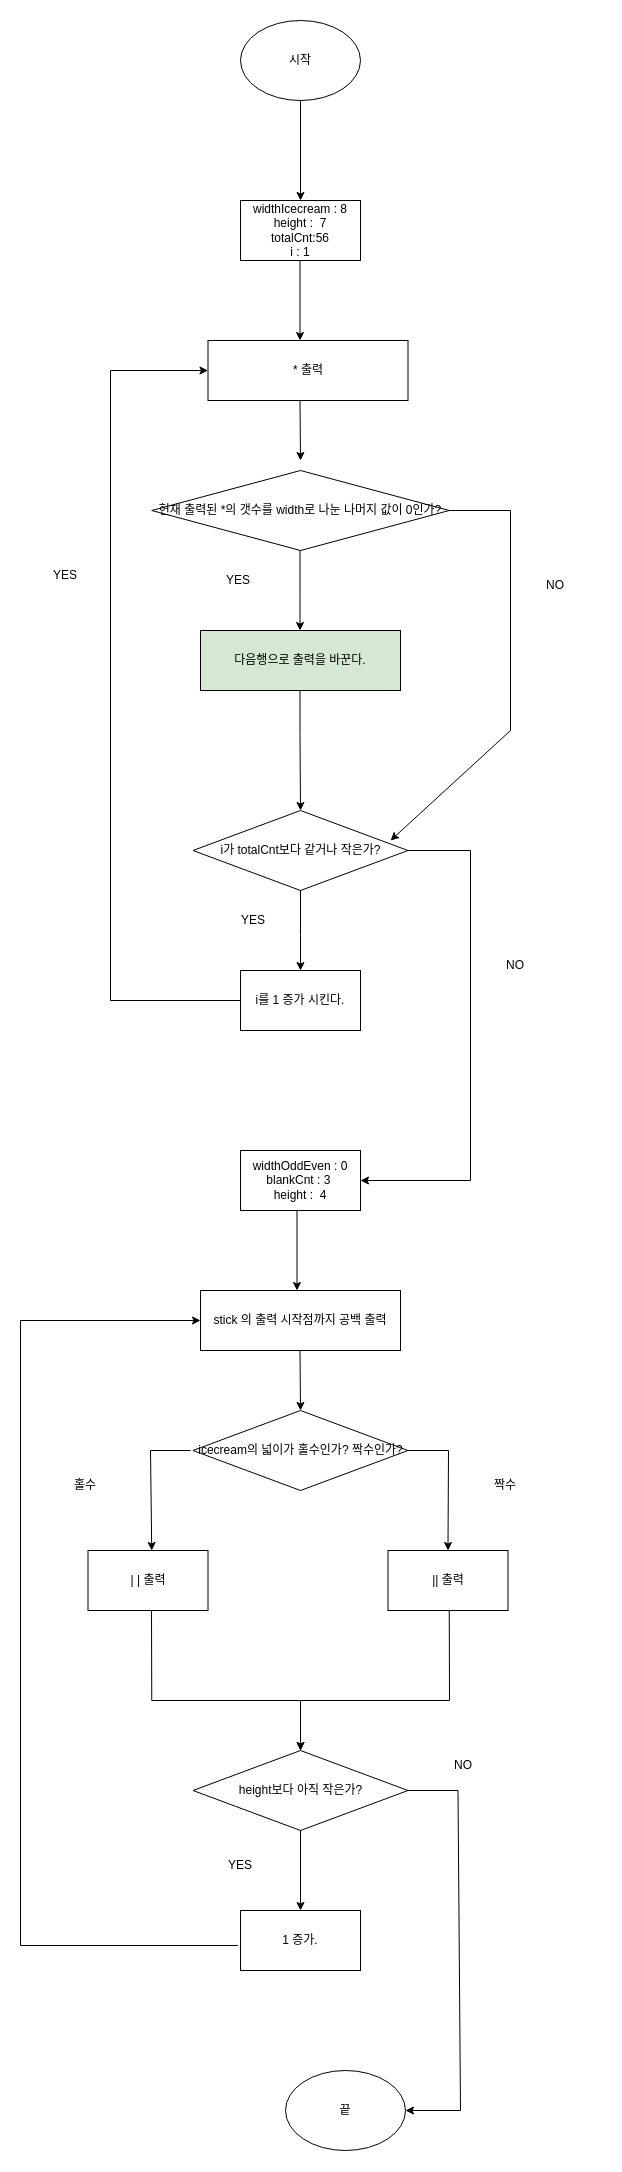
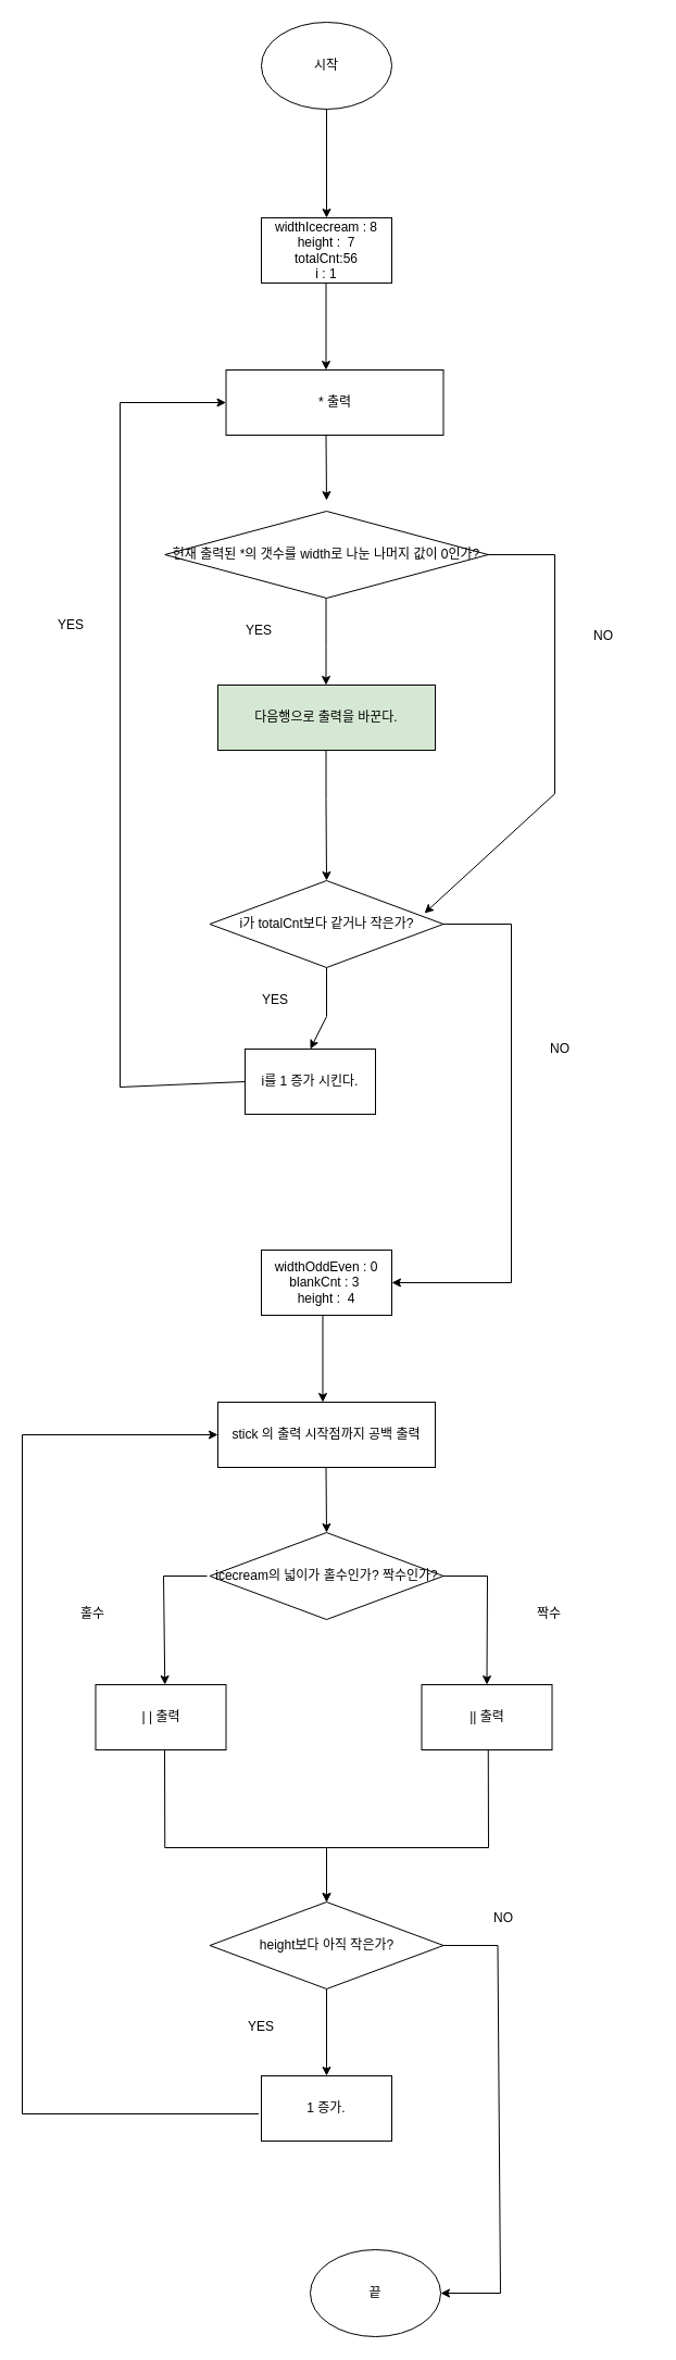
  <mxCell id="0" />
  <mxCell id="1" parent="0" />
  <mxCell id="2" value="시작" style="ellipse;whiteSpace=wrap;html=1;" parent="1" vertex="1"><mxGeometry x="240" y="20" width="120" height="80" as="geometry" /></mxCell>
  <mxCell id="3" value="widthIcecream : 8&lt;br&gt;height :&amp;nbsp; 7&lt;br&gt;totalCnt:56&lt;br&gt;i : 1" style="rounded=0;whiteSpace=wrap;html=1;" parent="1" vertex="1"><mxGeometry x="240" y="200" width="120" height="60" as="geometry" /></mxCell>
  <mxCell id="4" value="" style="endArrow=classic;html=1;rounded=0;exitX=0.5;exitY=1;exitDx=0;exitDy=0;" parent="1" source="2" edge="1"><mxGeometry width="50" height="50" relative="1" as="geometry"><mxPoint x="300" y="160" as="sourcePoint" /><mxPoint x="300" y="200" as="targetPoint" /></mxGeometry></mxCell>
  <mxCell id="5" value="i가 totalCnt보다 같거나 작은가?" style="rhombus;whiteSpace=wrap;html=1;" parent="1" vertex="1"><mxGeometry x="192.5" y="810" width="215" height="80" as="geometry" /></mxCell>
  <mxCell id="6" value="* 출력" style="rounded=0;whiteSpace=wrap;html=1;" parent="1" vertex="1"><mxGeometry x="207.5" y="340" width="200" height="60" as="geometry" /></mxCell>
  <mxCell id="7" value="" style="endArrow=classic;html=1;rounded=0;" parent="1" edge="1"><mxGeometry width="50" height="50" relative="1" as="geometry"><mxPoint x="299.5" y="260" as="sourcePoint" /><mxPoint x="299.5" y="340" as="targetPoint" /></mxGeometry></mxCell>
- <mxCell id="8" value="i를 1 증가 시킨다." style="rounded=0;whiteSpace=wrap;html=1;" parent="1" vertex="1"><mxGeometry x="240" y="970" width="120" height="60" as="geometry" /></mxCell>
+ <mxCell id="8" value="i를 1 증가 시킨다." style="rounded=0;whiteSpace=wrap;html=1;" parent="1" vertex="1"><mxGeometry x="225" y="965" width="120" height="60" as="geometry" /></mxCell>
  <mxCell id="9" value="" style="endArrow=classic;html=1;rounded=0;" parent="1" edge="1"><mxGeometry width="50" height="50" relative="1" as="geometry"><mxPoint x="299.5" y="400" as="sourcePoint" /><mxPoint x="300" y="460" as="targetPoint" /></mxGeometry></mxCell>
  <mxCell id="10" value="" style="endArrow=classic;html=1;rounded=0;entryX=0.5;entryY=0;entryDx=0;entryDy=0;" parent="1" source="5" target="8" edge="1"><mxGeometry width="50" height="50" relative="1" as="geometry"><mxPoint x="299.5" y="905" as="sourcePoint" /><mxPoint x="300" y="955" as="targetPoint" /><Array as="points"><mxPoint x="300" y="935" /></Array></mxGeometry></mxCell>
  <mxCell id="11" value="YES" style="text;html=1;strokeColor=none;fillColor=none;align=center;verticalAlign=middle;whiteSpace=wrap;rounded=0;" parent="1" vertex="1"><mxGeometry x="207.5" y="905" width="90" height="30" as="geometry" /></mxCell>
  <mxCell id="12" value="" style="endArrow=classic;html=1;rounded=0;exitX=1;exitY=0.5;exitDx=0;exitDy=0;entryX=1;entryY=0.5;entryDx=0;entryDy=0;" parent="1" source="5" target="13" edge="1"><mxGeometry width="50" height="50" relative="1" as="geometry"><mxPoint x="540" y="1180" as="sourcePoint" /><mxPoint x="400" y="1180" as="targetPoint" /><Array as="points"><mxPoint x="470" y="850" /><mxPoint x="470" y="1180" /></Array></mxGeometry></mxCell>
  <mxCell id="13" value="widthOddEven : 0&lt;br&gt;blankCnt : 3&amp;nbsp;&lt;br&gt;height :&amp;nbsp; 4" style="rounded=0;whiteSpace=wrap;html=1;" parent="1" vertex="1"><mxGeometry x="240" y="1150" width="120" height="60" as="geometry" /></mxCell>
  <mxCell id="14" value="NO" style="text;html=1;strokeColor=none;fillColor=none;align=center;verticalAlign=middle;whiteSpace=wrap;rounded=0;" parent="1" vertex="1"><mxGeometry x="470" y="950" width="90" height="30" as="geometry" /></mxCell>
  <mxCell id="15" value="height보다 아직 작은가?" style="rhombus;whiteSpace=wrap;html=1;" parent="1" vertex="1"><mxGeometry x="192.5" y="1750" width="215" height="80" as="geometry" /></mxCell>
  <mxCell id="16" value="stick 의 출력 시작점까지 공백 출력" style="rounded=0;whiteSpace=wrap;html=1;" parent="1" vertex="1"><mxGeometry x="200" y="1290" width="200" height="60" as="geometry" /></mxCell>
  <mxCell id="17" value="1 증가." style="rounded=0;whiteSpace=wrap;html=1;" parent="1" vertex="1"><mxGeometry x="240" y="1910" width="120" height="60" as="geometry" /></mxCell>
  <mxCell id="18" value="" style="endArrow=classic;html=1;rounded=0;entryX=0;entryY=0.5;entryDx=0;entryDy=0;" parent="1" edge="1" target="16"><mxGeometry width="50" height="50" relative="1" as="geometry"><mxPoint x="237.5" y="1945" as="sourcePoint" /><mxPoint x="297.5" y="1585" as="targetPoint" /><Array as="points"><mxPoint x="20" y="1945" /><mxPoint x="20" y="1320" /></Array></mxGeometry></mxCell>
  <mxCell id="19" value="" style="endArrow=classic;html=1;rounded=0;" parent="1" edge="1"><mxGeometry width="50" height="50" relative="1" as="geometry"><mxPoint x="299.5" y="1350" as="sourcePoint" /><mxPoint x="300" y="1410" as="targetPoint" /></mxGeometry></mxCell>
  <mxCell id="20" value="" style="endArrow=classic;html=1;rounded=0;entryX=0.5;entryY=0;entryDx=0;entryDy=0;" parent="1" source="15" target="17" edge="1"><mxGeometry width="50" height="50" relative="1" as="geometry"><mxPoint x="287" y="1845" as="sourcePoint" /><mxPoint x="287.5" y="1895" as="targetPoint" /><Array as="points" /></mxGeometry></mxCell>
  <mxCell id="21" value="YES" style="text;html=1;strokeColor=none;fillColor=none;align=center;verticalAlign=middle;whiteSpace=wrap;rounded=0;" parent="1" vertex="1"><mxGeometry x="195" y="1850" width="90" height="30" as="geometry" /></mxCell>
  <mxCell id="22" value="" style="endArrow=classic;html=1;rounded=0;exitX=1;exitY=0.5;exitDx=0;exitDy=0;entryX=1;entryY=0.5;entryDx=0;entryDy=0;" parent="1" source="15" edge="1" target="25"><mxGeometry width="50" height="50" relative="1" as="geometry"><mxPoint x="527.5" y="2120" as="sourcePoint" /><mxPoint x="347.5" y="2120" as="targetPoint" /><Array as="points"><mxPoint x="457.5" y="1790" /><mxPoint x="460" y="2110" /></Array></mxGeometry></mxCell>
  <mxCell id="23" value="NO" style="text;html=1;strokeColor=none;fillColor=none;align=center;verticalAlign=middle;whiteSpace=wrap;rounded=0;" parent="1" vertex="1"><mxGeometry x="417.5" y="1750" width="90" height="30" as="geometry" /></mxCell>
  <mxCell id="24" value="" style="endArrow=classic;html=1;rounded=0;" parent="1" edge="1"><mxGeometry width="50" height="50" relative="1" as="geometry"><mxPoint x="296.5" y="1210" as="sourcePoint" /><mxPoint x="296.5" y="1290" as="targetPoint" /></mxGeometry></mxCell>
  <mxCell id="25" value="끝" style="ellipse;whiteSpace=wrap;html=1;" parent="1" vertex="1"><mxGeometry x="285" y="2070" width="120" height="80" as="geometry" /></mxCell>
  <mxCell id="26" value="현재 출력된 *의 갯수를 width로 나눈 나머지 값이 0인가?" style="rhombus;whiteSpace=wrap;html=1;" parent="1" vertex="1"><mxGeometry x="151.25" y="470" width="297.5" height="80" as="geometry" /></mxCell>
  <mxCell id="27" value="YES" style="text;html=1;strokeColor=none;fillColor=none;align=center;verticalAlign=middle;whiteSpace=wrap;rounded=0;" vertex="1" parent="1"><mxGeometry x="192.5" y="565" width="90" height="30" as="geometry" /></mxCell>
  <mxCell id="28" value="" style="endArrow=classic;html=1;rounded=0;entryX=0.5;entryY=0;entryDx=0;entryDy=0;" edge="1" parent="1"><mxGeometry width="50" height="50" relative="1" as="geometry"><mxPoint x="299.5" y="550" as="sourcePoint" /><mxPoint x="299.5" y="630" as="targetPoint" /><Array as="points"><mxPoint x="299.5" y="595" /></Array></mxGeometry></mxCell>
  <mxCell id="29" value="다음행으로 출력을 바꾼다." style="rounded=0;whiteSpace=wrap;html=1;fillColor=#d5e8d4;" vertex="1" parent="1"><mxGeometry x="200" y="630" width="200" height="60" as="geometry" /></mxCell>
  <mxCell id="30" value="" style="endArrow=classic;html=1;rounded=0;exitX=1;exitY=0.5;exitDx=0;exitDy=0;entryX=0.919;entryY=0.375;entryDx=0;entryDy=0;entryPerimeter=0;" edge="1" parent="1" target="5"><mxGeometry width="50" height="50" relative="1" as="geometry"><mxPoint x="447.5" y="510" as="sourcePoint" /><mxPoint x="390" y="730" as="targetPoint" /><Array as="points"><mxPoint x="510" y="510" /><mxPoint x="510" y="730" /></Array></mxGeometry></mxCell>
  <mxCell id="31" value="NO" style="text;html=1;strokeColor=none;fillColor=none;align=center;verticalAlign=middle;whiteSpace=wrap;rounded=0;" vertex="1" parent="1"><mxGeometry x="510" y="570" width="90" height="30" as="geometry" /></mxCell>
  <mxCell id="32" value="" style="endArrow=classic;html=1;rounded=0;entryX=0;entryY=0.5;entryDx=0;entryDy=0;exitX=0;exitY=0.5;exitDx=0;exitDy=0;" edge="1" parent="1" source="8" target="6"><mxGeometry width="50" height="50" relative="1" as="geometry"><mxPoint x="230" y="1000" as="sourcePoint" /><mxPoint x="200" y="380" as="targetPoint" /><Array as="points"><mxPoint x="110" y="1000" /><mxPoint x="110" y="370" /></Array></mxGeometry></mxCell>
  <mxCell id="33" value="YES" style="text;html=1;strokeColor=none;fillColor=none;align=center;verticalAlign=middle;whiteSpace=wrap;rounded=0;" vertex="1" parent="1"><mxGeometry x="20" y="560" width="90" height="30" as="geometry" /></mxCell>
  <mxCell id="34" value="" style="endArrow=classic;html=1;rounded=0;entryX=0.5;entryY=0;entryDx=0;entryDy=0;" edge="1" parent="1" target="5"><mxGeometry width="50" height="50" relative="1" as="geometry"><mxPoint x="299.5" y="690" as="sourcePoint" /><mxPoint x="299.5" y="770" as="targetPoint" /><Array as="points"><mxPoint x="299.5" y="735" /></Array></mxGeometry></mxCell>
  <mxCell id="35" value="icecream의 넓이가 홀수인가? 짝수인가?" style="rhombus;whiteSpace=wrap;html=1;" vertex="1" parent="1"><mxGeometry x="192.5" y="1410" width="215" height="80" as="geometry" /></mxCell>
  <mxCell id="36" value="| | 출력" style="rounded=0;whiteSpace=wrap;html=1;" vertex="1" parent="1"><mxGeometry x="87.5" y="1550" width="120" height="60" as="geometry" /></mxCell>
  <mxCell id="37" value="|| 출력" style="rounded=0;whiteSpace=wrap;html=1;" vertex="1" parent="1"><mxGeometry x="387.5" y="1550" width="120" height="60" as="geometry" /></mxCell>
  <mxCell id="38" value="" style="endArrow=classic;html=1;rounded=0;exitX=1;exitY=0.5;exitDx=0;exitDy=0;entryX=0.5;entryY=0;entryDx=0;entryDy=0;" edge="1" parent="1" target="37"><mxGeometry width="50" height="50" relative="1" as="geometry"><mxPoint x="407.5" y="1450" as="sourcePoint" /><mxPoint x="460" y="1540" as="targetPoint" /><Array as="points"><mxPoint x="448" y="1450" /></Array></mxGeometry></mxCell>
  <mxCell id="39" value="" style="endArrow=classic;html=1;rounded=0;entryX=0.604;entryY=0.167;entryDx=0;entryDy=0;entryPerimeter=0;" edge="1" parent="1"><mxGeometry width="50" height="50" relative="1" as="geometry"><mxPoint x="190" y="1450" as="sourcePoint" /><mxPoint x="151.23" y="1550" as="targetPoint" /><Array as="points"><mxPoint x="150" y="1450" /></Array></mxGeometry></mxCell>
  <mxCell id="40" value="홀수" style="text;html=1;strokeColor=none;fillColor=none;align=center;verticalAlign=middle;whiteSpace=wrap;rounded=0;" vertex="1" parent="1"><mxGeometry x="40" y="1470" width="90" height="30" as="geometry" /></mxCell>
  <mxCell id="41" value="짝수" style="text;html=1;strokeColor=none;fillColor=none;align=center;verticalAlign=middle;whiteSpace=wrap;rounded=0;" vertex="1" parent="1"><mxGeometry x="460" y="1470" width="90" height="30" as="geometry" /></mxCell>
  <mxCell id="42" value="" style="endArrow=classic;html=1;rounded=0;" edge="1" parent="1"><mxGeometry width="50" height="50" relative="1" as="geometry"><mxPoint x="448.75" y="1610" as="sourcePoint" /><mxPoint x="300" y="1750" as="targetPoint" /><Array as="points"><mxPoint x="448.75" y="1610" /><mxPoint x="449" y="1700" /><mxPoint x="300" y="1700" /></Array></mxGeometry></mxCell>
  <mxCell id="43" value="" style="endArrow=classic;html=1;rounded=0;" edge="1" parent="1"><mxGeometry width="50" height="50" relative="1" as="geometry"><mxPoint x="151" y="1610" as="sourcePoint" /><mxPoint x="300" y="1750" as="targetPoint" /><Array as="points"><mxPoint x="151" y="1610" /><mxPoint x="151.25" y="1700" /><mxPoint x="300" y="1700" /></Array></mxGeometry></mxCell>
